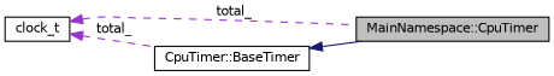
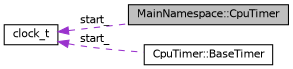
  digraph {
    rankdir=LR
    node [color=black fillcolor=white fontname=Helvetica fontsize=10 shape=record style=filled]
    edge [color=darkorchid3 dir=back fontname=Helvetica fontsize=10 labelfontname=Helvetica labelfontsize=10 style=dashed]
    n1 [fillcolor=grey75 fontcolor=black height=0.2 label="MainNamespace::CpuTimer" width=0.4]
    n2 [height=0.2 label="CpuTimer::BaseTimer" width=0.4]
    n3 [height=0.2 label=clock_t width=0.4]
-   n2 -> n1 [color=midnightblue style=solid]
-   n3 -> n1 [label=" total_"]
-   n3 -> n2 [label=" total_"]
+   n3 -> n1 [label=" start_"]
+   n3 -> n2 [label=" start_"]
  }
